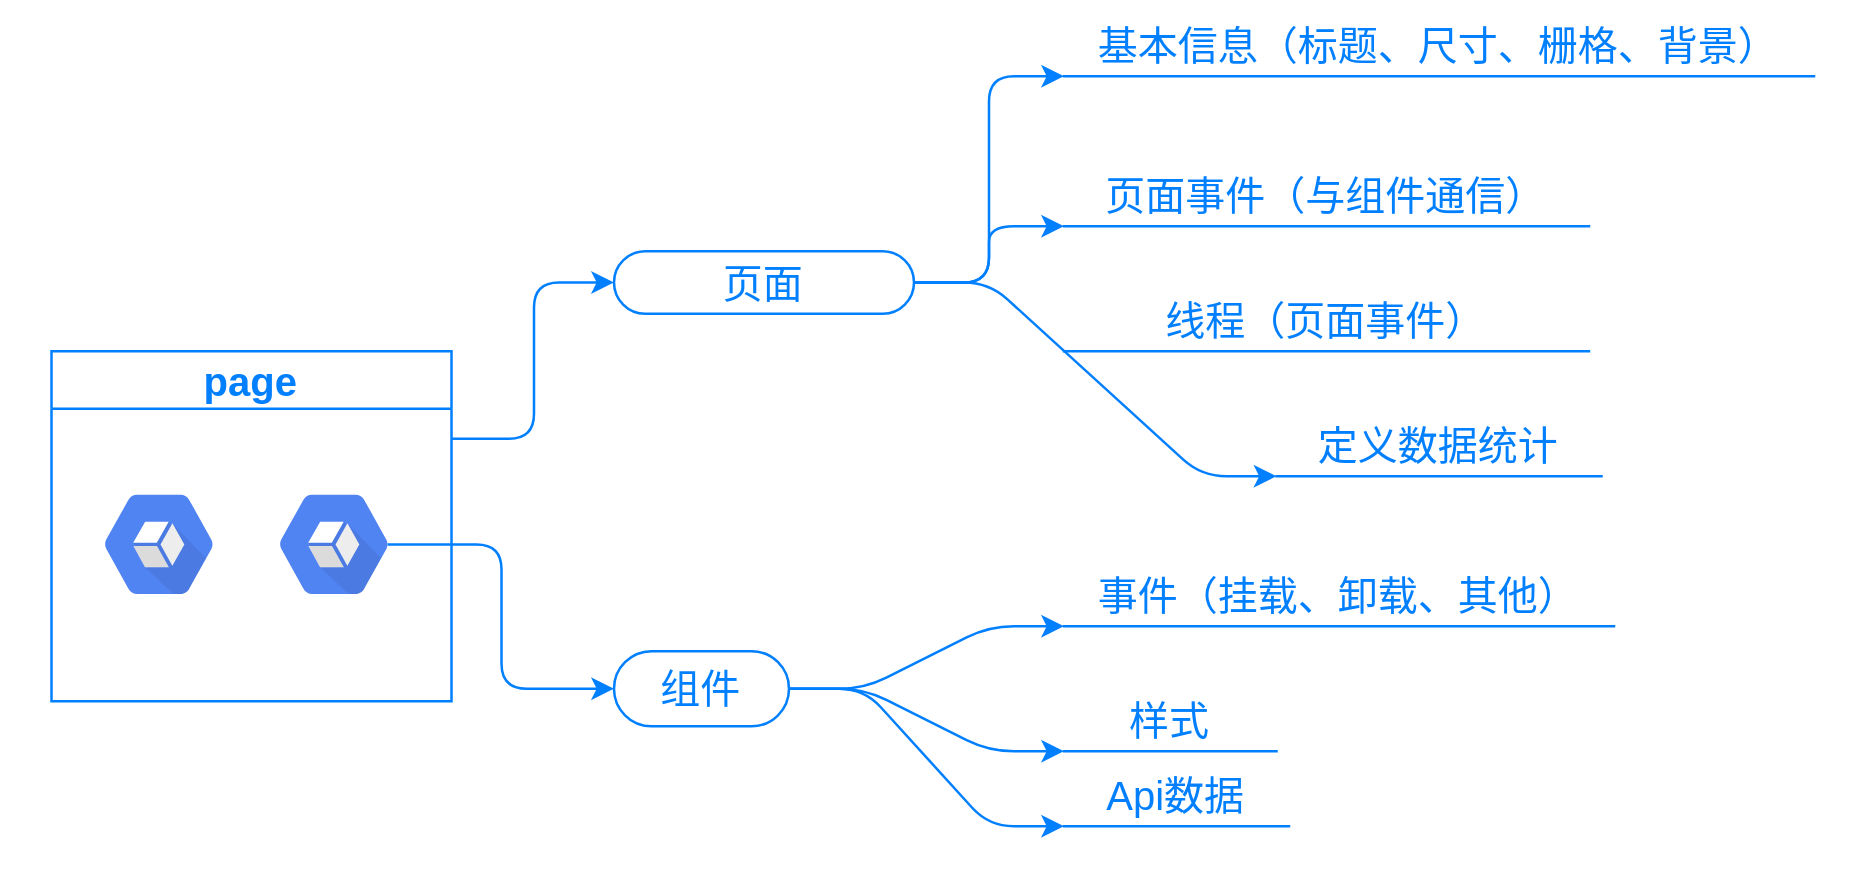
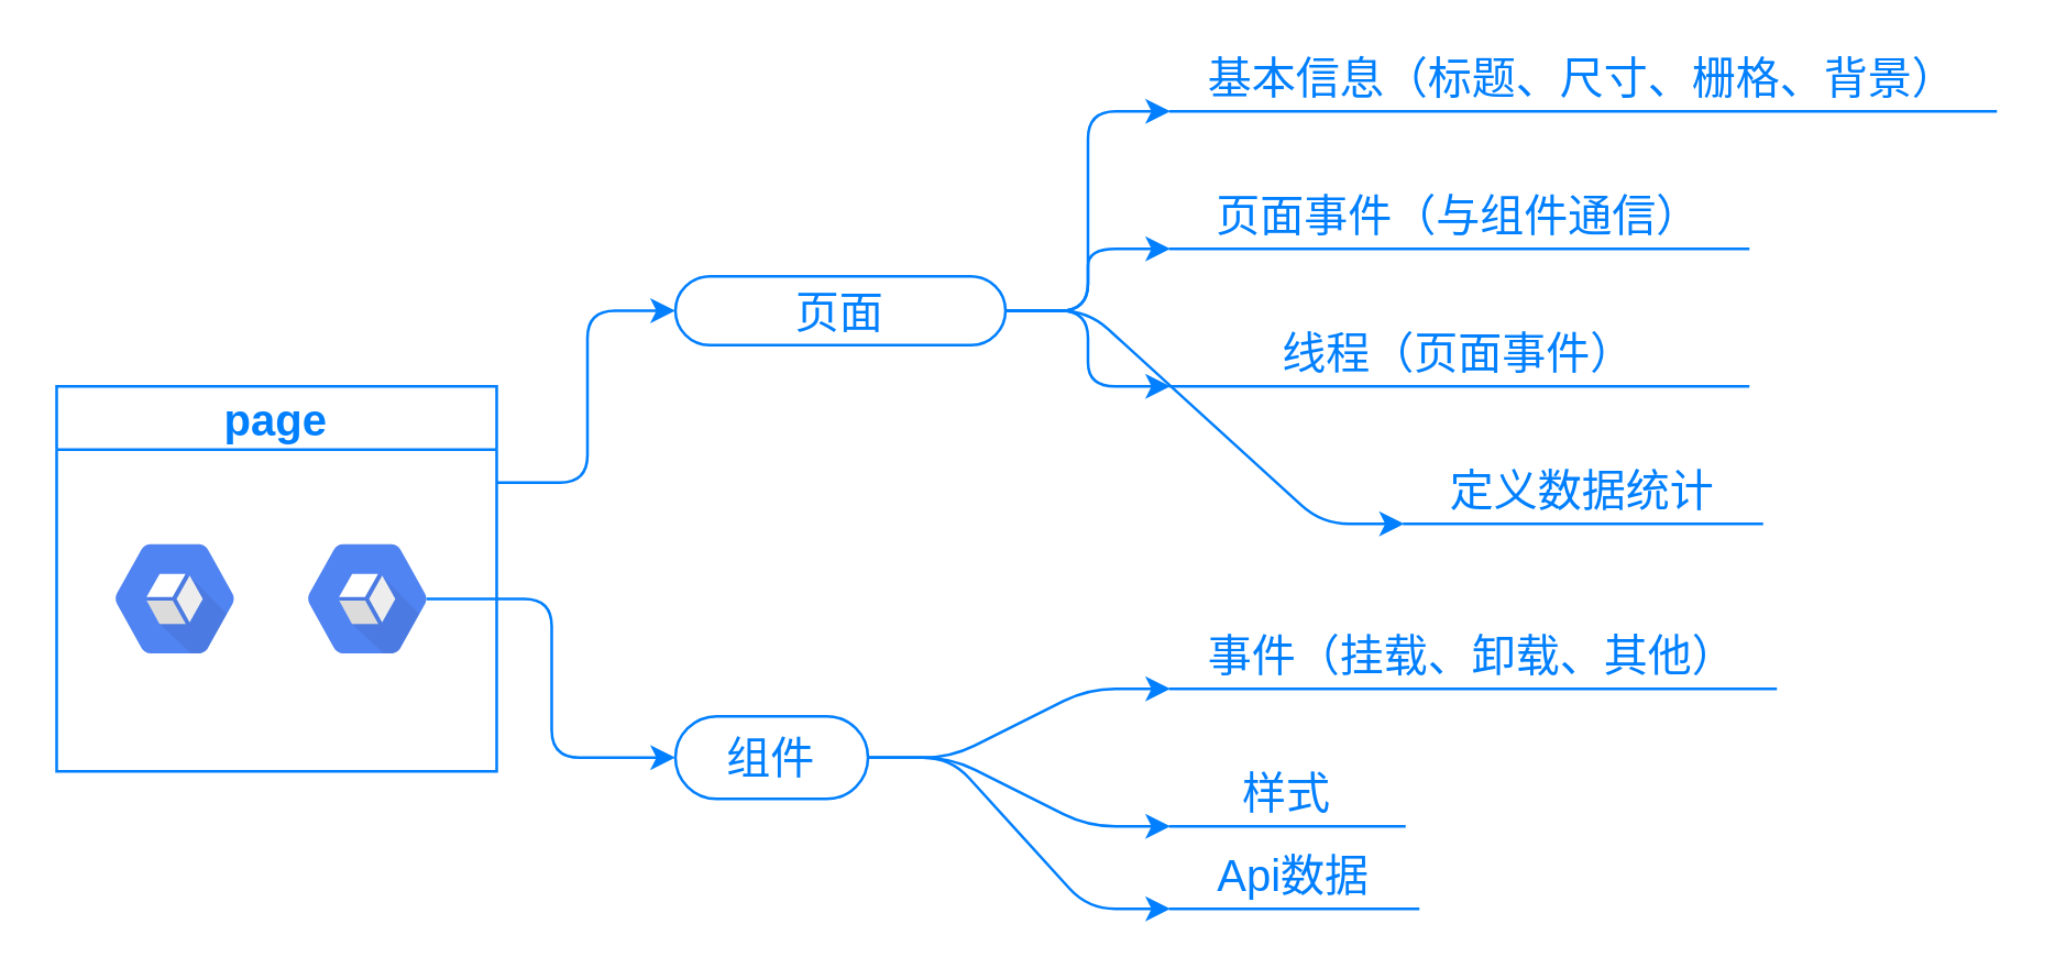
  <mxCell id="0" />
  <mxCell id="1" parent="0" />
  <mxCell id="2" style="edgeStyle=entityRelationEdgeStyle;html=1;exitX=1;exitY=0.5;exitDx=0;exitDy=0;fontColor=#007FFF;endArrow=classic;endFill=1;strokeColor=#007FFF;jumpStyle=line;jumpSize=0;fontSize=16;" edge="1" parent="1" source="6" target="16"><mxGeometry relative="1" as="geometry" /></mxCell>
  <mxCell id="3" style="edgeStyle=entityRelationEdgeStyle;jumpStyle=line;jumpSize=0;html=1;exitX=1;exitY=0.5;exitDx=0;exitDy=0;fontColor=#007FFF;endArrow=classic;endFill=1;strokeColor=#007FFF;fontSize=16;" edge="1" parent="1" source="6" target="17"><mxGeometry relative="1" as="geometry" /></mxCell>
+ <mxCell id="4" style="edgeStyle=entityRelationEdgeStyle;jumpStyle=line;jumpSize=0;html=1;exitX=1;exitY=0.5;exitDx=0;exitDy=0;fontColor=#007FFF;endArrow=classic;endFill=1;strokeColor=#007FFF;entryX=0;entryY=1;entryDx=0;entryDy=0;fontSize=16;" edge="1" parent="1" source="6" target="18"><mxGeometry relative="1" as="geometry"><mxPoint x="390" y="170" as="targetPoint" /></mxGeometry></mxCell>
  <mxCell id="5" style="edgeStyle=entityRelationEdgeStyle;jumpStyle=line;jumpSize=0;html=1;exitX=1;exitY=0.5;exitDx=0;exitDy=0;entryX=0;entryY=1;entryDx=0;entryDy=0;fontColor=#007FFF;endArrow=classic;endFill=1;strokeColor=#007FFF;fontSize=16;" edge="1" parent="1" source="6" target="19"><mxGeometry relative="1" as="geometry" /></mxCell>
  <mxCell id="6" value="页面" style="whiteSpace=wrap;html=1;rounded=1;arcSize=50;align=center;verticalAlign=middle;strokeWidth=1;autosize=1;spacing=4;treeFolding=1;treeMoving=1;newEdgeStyle={&quot;edgeStyle&quot;:&quot;entityRelationEdgeStyle&quot;,&quot;startArrow&quot;:&quot;none&quot;,&quot;endArrow&quot;:&quot;none&quot;,&quot;segment&quot;:10,&quot;curved&quot;:1};labelBackgroundColor=none;fontColor=#007FFF;labelBorderColor=none;strokeColor=#007FFF;fontSize=16;" vertex="1" parent="1"><mxGeometry x="245" y="100" width="120" height="25" as="geometry" /></mxCell>
  <mxCell id="7" value="" style="edgeStyle=elbowEdgeStyle;startArrow=none;endArrow=classic;segment=10;strokeColor=#007FFF;endFill=1;exitX=1;exitY=0.25;exitDx=0;exitDy=0;fontSize=16;" edge="1" target="6" parent="1" source="8"><mxGeometry relative="1" as="geometry"><mxPoint x="190" y="140" as="sourcePoint" /></mxGeometry></mxCell>
  <mxCell id="8" value="page" style="swimlane;labelBackgroundColor=none;labelBorderColor=none;fontColor=#007FFF;strokeColor=#007FFF;fontSize=16;" vertex="1" parent="1"><mxGeometry x="20" y="140" width="160" height="140" as="geometry" /></mxCell>
  <mxCell id="9" value="" style="sketch=0;html=1;fillColor=#5184F3;strokeColor=none;verticalAlign=top;labelPosition=center;verticalLabelPosition=bottom;align=center;spacingTop=-6;fontSize=16;fontStyle=1;fontColor=#999999;shape=mxgraph.gcp2.hexIcon;prIcon=stackdriver;labelBackgroundColor=none;labelBorderColor=none;" vertex="1" parent="8"><mxGeometry x="10" y="48" width="66" height="58.5" as="geometry" /></mxCell>
  <mxCell id="10" value="" style="sketch=0;html=1;fillColor=#5184F3;strokeColor=none;verticalAlign=top;labelPosition=center;verticalLabelPosition=bottom;align=center;spacingTop=-6;fontSize=16;fontStyle=1;fontColor=#999999;shape=mxgraph.gcp2.hexIcon;prIcon=stackdriver;labelBackgroundColor=none;labelBorderColor=none;" vertex="1" parent="8"><mxGeometry x="80" y="48" width="66" height="58.5" as="geometry" /></mxCell>
  <mxCell id="11" style="edgeStyle=entityRelationEdgeStyle;jumpStyle=line;jumpSize=0;html=1;exitX=1;exitY=0.5;exitDx=0;exitDy=0;entryX=0;entryY=1;entryDx=0;entryDy=0;fontColor=#007FFF;endArrow=classic;endFill=1;strokeColor=#007FFF;fontSize=16;" edge="1" parent="1" source="14" target="20"><mxGeometry relative="1" as="geometry" /></mxCell>
  <mxCell id="12" style="edgeStyle=entityRelationEdgeStyle;jumpStyle=line;jumpSize=0;html=1;exitX=1;exitY=0.5;exitDx=0;exitDy=0;entryX=0;entryY=1;entryDx=0;entryDy=0;fontColor=#007FFF;endArrow=classic;endFill=1;strokeColor=#007FFF;fontSize=16;" edge="1" parent="1" source="14" target="21"><mxGeometry relative="1" as="geometry" /></mxCell>
  <mxCell id="13" style="edgeStyle=entityRelationEdgeStyle;jumpStyle=line;jumpSize=0;html=1;exitX=1;exitY=0.5;exitDx=0;exitDy=0;entryX=0;entryY=1;entryDx=0;entryDy=0;fontColor=#007FFF;endArrow=classic;endFill=1;strokeColor=#007FFF;fontSize=16;" edge="1" parent="1" source="14" target="22"><mxGeometry relative="1" as="geometry" /></mxCell>
  <mxCell id="14" value="组件" style="whiteSpace=wrap;html=1;rounded=1;arcSize=50;align=center;verticalAlign=middle;strokeWidth=1;autosize=1;spacing=4;treeFolding=1;treeMoving=1;newEdgeStyle={&quot;edgeStyle&quot;:&quot;entityRelationEdgeStyle&quot;,&quot;startArrow&quot;:&quot;none&quot;,&quot;endArrow&quot;:&quot;none&quot;,&quot;segment&quot;:10,&quot;curved&quot;:1};labelBackgroundColor=none;fontColor=#007FFF;labelBorderColor=none;strokeColor=#007FFF;fontSize=16;" vertex="1" parent="1"><mxGeometry x="245" y="260" width="70" height="30" as="geometry" /></mxCell>
  <mxCell id="15" style="edgeStyle=elbowEdgeStyle;html=1;exitX=0.825;exitY=0.5;exitDx=0;exitDy=0;exitPerimeter=0;entryX=0;entryY=0.5;entryDx=0;entryDy=0;fontColor=#007FFF;endArrow=classic;endFill=1;strokeColor=#007FFF;fontSize=16;" edge="1" parent="1" source="10" target="14"><mxGeometry relative="1" as="geometry" /></mxCell>
  <mxCell id="16" value="页面事件（与组件通信）" style="whiteSpace=wrap;html=1;shape=partialRectangle;top=0;left=0;bottom=1;right=0;points=[[0,1],[1,1]];fillColor=none;align=center;verticalAlign=bottom;routingCenterY=0.5;snapToPoint=1;recursiveResize=0;autosize=1;treeFolding=1;treeMoving=1;newEdgeStyle={&quot;edgeStyle&quot;:&quot;entityRelationEdgeStyle&quot;,&quot;startArrow&quot;:&quot;none&quot;,&quot;endArrow&quot;:&quot;none&quot;,&quot;segment&quot;:10,&quot;curved&quot;:1};labelBackgroundColor=none;labelBorderColor=none;fontColor=#007FFF;strokeColor=#007FFF;fontSize=16;" vertex="1" parent="1"><mxGeometry x="425" y="70" width="210" height="20" as="geometry" /></mxCell>
- <mxCell id="17" value="基本信息（标题、尺寸、栅格、背景）" style="whiteSpace=wrap;html=1;shape=partialRectangle;top=0;left=0;bottom=1;right=0;points=[[0,1],[1,1]];fillColor=none;align=center;verticalAlign=bottom;routingCenterY=0.5;snapToPoint=1;recursiveResize=0;autosize=1;treeFolding=1;treeMoving=1;newEdgeStyle={&quot;edgeStyle&quot;:&quot;entityRelationEdgeStyle&quot;,&quot;startArrow&quot;:&quot;none&quot;,&quot;endArrow&quot;:&quot;none&quot;,&quot;segment&quot;:10,&quot;curved&quot;:1};labelBackgroundColor=none;labelBorderColor=none;fontColor=#007FFF;strokeColor=#007FFF;fontSize=16;" vertex="1" parent="1"><mxGeometry x="425" y="10" width="300" height="20" as="geometry" /></mxCell>
+ <mxCell id="17" value="基本信息（标题、尺寸、栅格、背景）" style="whiteSpace=wrap;html=1;shape=partialRectangle;top=0;left=0;bottom=1;right=0;points=[[0,1],[1,1]];fillColor=none;align=center;verticalAlign=bottom;routingCenterY=0.5;snapToPoint=1;recursiveResize=0;autosize=1;treeFolding=1;treeMoving=1;newEdgeStyle={&quot;edgeStyle&quot;:&quot;entityRelationEdgeStyle&quot;,&quot;startArrow&quot;:&quot;none&quot;,&quot;endArrow&quot;:&quot;none&quot;,&quot;segment&quot;:10,&quot;curved&quot;:1};labelBackgroundColor=none;labelBorderColor=none;fontColor=#007FFF;strokeColor=#007FFF;fontSize=16;" vertex="1" parent="1"><mxGeometry x="425" y="20" width="300" height="20" as="geometry" /></mxCell>
  <mxCell id="18" value="线程（页面事件）" style="whiteSpace=wrap;html=1;shape=partialRectangle;top=0;left=0;bottom=1;right=0;points=[[0,1],[1,1]];fillColor=none;align=center;verticalAlign=bottom;routingCenterY=0.5;snapToPoint=1;recursiveResize=0;autosize=1;treeFolding=1;treeMoving=1;newEdgeStyle={&quot;edgeStyle&quot;:&quot;entityRelationEdgeStyle&quot;,&quot;startArrow&quot;:&quot;none&quot;,&quot;endArrow&quot;:&quot;none&quot;,&quot;segment&quot;:10,&quot;curved&quot;:1};labelBackgroundColor=none;labelBorderColor=none;fontColor=#007FFF;strokeColor=#007FFF;fontSize=16;" vertex="1" parent="1"><mxGeometry x="425" y="120" width="210" height="20" as="geometry" /></mxCell>
  <mxCell id="19" value="定义数据统计" style="whiteSpace=wrap;html=1;shape=partialRectangle;top=0;left=0;bottom=1;right=0;points=[[0,1],[1,1]];fillColor=none;align=center;verticalAlign=bottom;routingCenterY=0.5;snapToPoint=1;recursiveResize=0;autosize=1;treeFolding=1;treeMoving=1;newEdgeStyle={&quot;edgeStyle&quot;:&quot;entityRelationEdgeStyle&quot;,&quot;startArrow&quot;:&quot;none&quot;,&quot;endArrow&quot;:&quot;none&quot;,&quot;segment&quot;:10,&quot;curved&quot;:1};labelBackgroundColor=none;labelBorderColor=none;fontColor=#007FFF;strokeColor=#007FFF;fontSize=16;" vertex="1" parent="1"><mxGeometry x="510" y="170" width="130" height="20" as="geometry" /></mxCell>
  <mxCell id="20" value="事件（挂载、卸载、其他）" style="whiteSpace=wrap;html=1;shape=partialRectangle;top=0;left=0;bottom=1;right=0;points=[[0,1],[1,1]];fillColor=none;align=center;verticalAlign=bottom;routingCenterY=0.5;snapToPoint=1;recursiveResize=0;autosize=1;treeFolding=1;treeMoving=1;newEdgeStyle={&quot;edgeStyle&quot;:&quot;entityRelationEdgeStyle&quot;,&quot;startArrow&quot;:&quot;none&quot;,&quot;endArrow&quot;:&quot;none&quot;,&quot;segment&quot;:10,&quot;curved&quot;:1};labelBackgroundColor=none;labelBorderColor=none;fontColor=#007FFF;strokeColor=#007FFF;fontSize=16;" vertex="1" parent="1"><mxGeometry x="425" y="230" width="220" height="20" as="geometry" /></mxCell>
  <mxCell id="21" value="样式" style="whiteSpace=wrap;html=1;shape=partialRectangle;top=0;left=0;bottom=1;right=0;points=[[0,1],[1,1]];fillColor=none;align=center;verticalAlign=bottom;routingCenterY=0.5;snapToPoint=1;recursiveResize=0;autosize=1;treeFolding=1;treeMoving=1;newEdgeStyle={&quot;edgeStyle&quot;:&quot;entityRelationEdgeStyle&quot;,&quot;startArrow&quot;:&quot;none&quot;,&quot;endArrow&quot;:&quot;none&quot;,&quot;segment&quot;:10,&quot;curved&quot;:1};labelBackgroundColor=none;labelBorderColor=none;fontColor=#007FFF;strokeColor=#007FFF;fontSize=16;" vertex="1" parent="1"><mxGeometry x="425" y="270" width="85" height="30" as="geometry" /></mxCell>
  <mxCell id="22" value="Api数据" style="whiteSpace=wrap;html=1;shape=partialRectangle;top=0;left=0;bottom=1;right=0;points=[[0,1],[1,1]];fillColor=none;align=center;verticalAlign=bottom;routingCenterY=0.5;snapToPoint=1;recursiveResize=0;autosize=1;treeFolding=1;treeMoving=1;newEdgeStyle={&quot;edgeStyle&quot;:&quot;entityRelationEdgeStyle&quot;,&quot;startArrow&quot;:&quot;none&quot;,&quot;endArrow&quot;:&quot;none&quot;,&quot;segment&quot;:10,&quot;curved&quot;:1};labelBackgroundColor=none;labelBorderColor=none;fontColor=#007FFF;strokeColor=#007FFF;fontSize=16;" vertex="1" parent="1"><mxGeometry x="425" y="310" width="90" height="20" as="geometry" /></mxCell>
